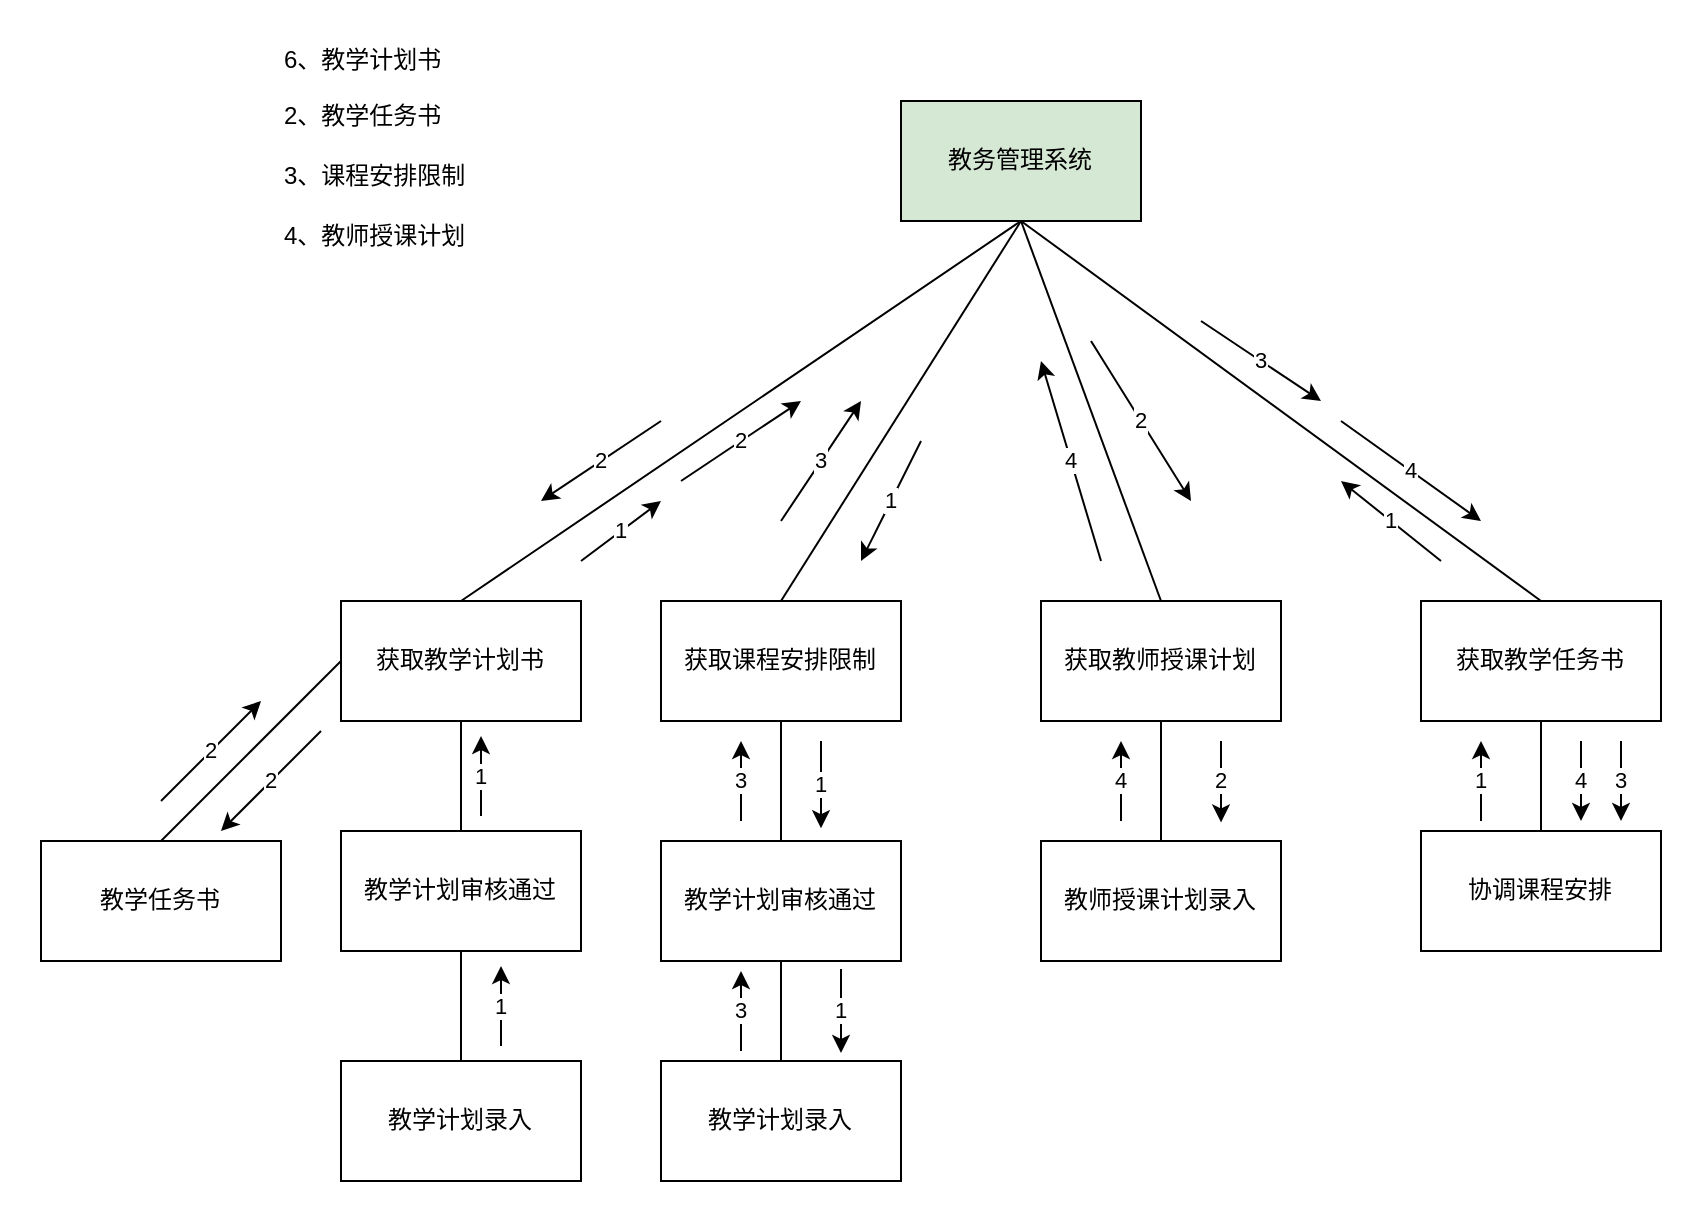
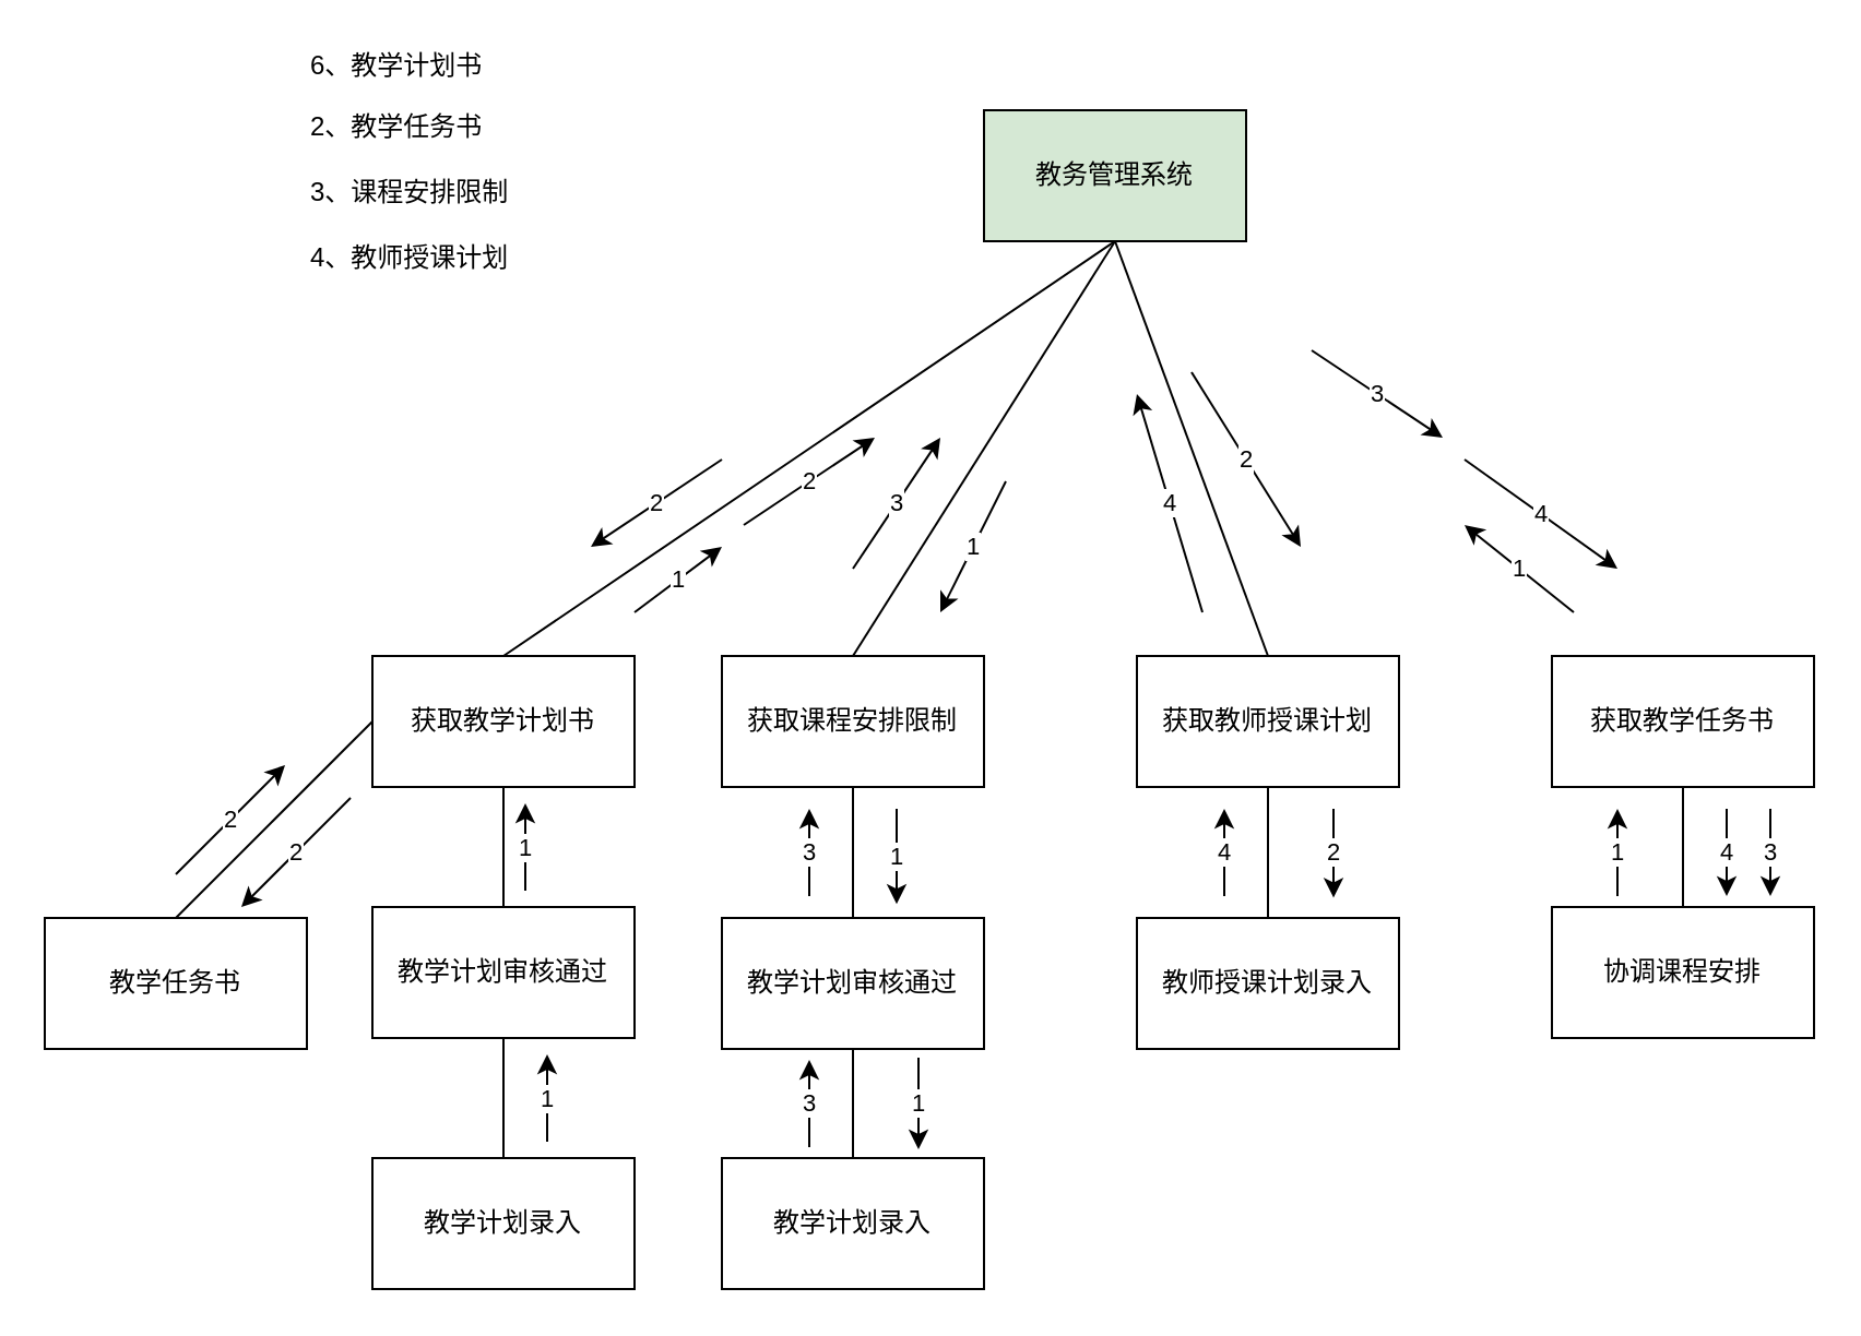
  <mxCell id="0" />
  <mxCell id="1" parent="0" />
  <mxCell id="2" style="edgeStyle=none;rounded=0;orthogonalLoop=1;jettySize=auto;html=1;exitX=0;exitY=0.5;exitDx=0;exitDy=0;entryX=0.5;entryY=0;entryDx=0;entryDy=0;endArrow=none;endFill=0;" edge="1" parent="1" source="6" target="9"><mxGeometry relative="1" as="geometry"><Array as="points"><mxPoint x="510" y="110" /></Array></mxGeometry></mxCell>
  <mxCell id="3" style="edgeStyle=none;rounded=0;orthogonalLoop=1;jettySize=auto;html=1;exitX=0.5;exitY=1;exitDx=0;exitDy=0;entryX=0.5;entryY=0;entryDx=0;entryDy=0;endArrow=none;endFill=0;" edge="1" parent="1" source="6" target="11"><mxGeometry relative="1" as="geometry" /></mxCell>
  <mxCell id="4" style="edgeStyle=none;rounded=0;orthogonalLoop=1;jettySize=auto;html=1;exitX=0.5;exitY=1;exitDx=0;exitDy=0;entryX=0.5;entryY=0;entryDx=0;entryDy=0;endArrow=none;endFill=0;" edge="1" parent="1" source="6" target="13"><mxGeometry relative="1" as="geometry" /></mxCell>
- <mxCell id="5" style="edgeStyle=none;rounded=0;orthogonalLoop=1;jettySize=auto;html=1;exitX=0.5;exitY=1;exitDx=0;exitDy=0;entryX=0.5;entryY=0;entryDx=0;entryDy=0;endArrow=none;endFill=0;" edge="1" parent="1" source="6" target="16"><mxGeometry relative="1" as="geometry" /></mxCell>
  <mxCell id="6" value="教务管理系统" style="rounded=0;whiteSpace=wrap;html=1;fillColor=#d5e8d4;" vertex="1" parent="1"><mxGeometry x="450" y="50" width="120" height="60" as="geometry" /></mxCell>
  <mxCell id="7" style="edgeStyle=none;rounded=0;orthogonalLoop=1;jettySize=auto;html=1;exitX=0;exitY=0.5;exitDx=0;exitDy=0;entryX=0.5;entryY=0;entryDx=0;entryDy=0;endArrow=none;endFill=0;" edge="1" parent="1" source="9" target="28"><mxGeometry relative="1" as="geometry" /></mxCell>
  <mxCell id="8" style="edgeStyle=none;rounded=0;orthogonalLoop=1;jettySize=auto;html=1;exitX=0.5;exitY=1;exitDx=0;exitDy=0;entryX=0.5;entryY=0;entryDx=0;entryDy=0;endArrow=none;endFill=0;" edge="1" parent="1" source="9" target="22"><mxGeometry relative="1" as="geometry" /></mxCell>
  <mxCell id="9" value="获取教学计划书" style="rounded=0;whiteSpace=wrap;html=1;" vertex="1" parent="1"><mxGeometry x="170" y="300" width="120" height="60" as="geometry" /></mxCell>
  <mxCell id="10" style="edgeStyle=none;rounded=0;orthogonalLoop=1;jettySize=auto;html=1;exitX=0.5;exitY=1;exitDx=0;exitDy=0;entryX=0.5;entryY=0;entryDx=0;entryDy=0;endArrow=none;endFill=0;" edge="1" parent="1" source="11" target="25"><mxGeometry relative="1" as="geometry" /></mxCell>
  <mxCell id="11" value="获取课程安排限制" style="rounded=0;whiteSpace=wrap;html=1;" vertex="1" parent="1"><mxGeometry x="330" y="300" width="120" height="60" as="geometry" /></mxCell>
  <mxCell id="12" style="edgeStyle=none;rounded=0;orthogonalLoop=1;jettySize=auto;html=1;exitX=0.5;exitY=1;exitDx=0;exitDy=0;endArrow=none;endFill=0;" edge="1" parent="1" source="13" target="24"><mxGeometry relative="1" as="geometry" /></mxCell>
  <mxCell id="13" value="获取教师授课计划" style="rounded=0;whiteSpace=wrap;html=1;" vertex="1" parent="1"><mxGeometry x="520" y="300" width="120" height="60" as="geometry" /></mxCell>
  <mxCell id="14" value="4" style="edgeStyle=none;rounded=0;orthogonalLoop=1;jettySize=auto;html=1;" edge="1" parent="1"><mxGeometry relative="1" as="geometry"><mxPoint x="790" y="370" as="sourcePoint" /><mxPoint x="790" y="410" as="targetPoint" /></mxGeometry></mxCell>
  <mxCell id="15" style="edgeStyle=none;rounded=0;orthogonalLoop=1;jettySize=auto;html=1;exitX=0.5;exitY=1;exitDx=0;exitDy=0;endArrow=none;endFill=0;" edge="1" parent="1" source="16" target="31"><mxGeometry relative="1" as="geometry" /></mxCell>
  <mxCell id="16" value="获取教学任务书" style="rounded=0;whiteSpace=wrap;html=1;" vertex="1" parent="1"><mxGeometry x="710" y="300" width="120" height="60" as="geometry" /></mxCell>
  <mxCell id="17" value="6、教学计划书" style="text;html=1;resizable=0;points=[];autosize=1;align=left;verticalAlign=top;spacingTop=-4;" vertex="1" parent="1"><mxGeometry x="140" y="20" width="90" height="20" as="geometry" /></mxCell>
  <mxCell id="18" value="2、教学任务书" style="text;html=1;resizable=0;points=[];autosize=1;align=left;verticalAlign=top;spacingTop=-4;" vertex="1" parent="1"><mxGeometry x="140" y="48" width="90" height="20" as="geometry" /></mxCell>
  <mxCell id="19" value="3、课程安排限制" style="text;html=1;resizable=0;points=[];autosize=1;align=left;verticalAlign=top;spacingTop=-4;" vertex="1" parent="1"><mxGeometry x="140" y="78" width="110" height="20" as="geometry" /></mxCell>
  <mxCell id="20" value="4、教师授课计划" style="text;html=1;resizable=0;points=[];autosize=1;align=left;verticalAlign=top;spacingTop=-4;" vertex="1" parent="1"><mxGeometry x="140" y="108" width="110" height="20" as="geometry" /></mxCell>
  <mxCell id="21" style="edgeStyle=none;rounded=0;orthogonalLoop=1;jettySize=auto;html=1;exitX=0.5;exitY=1;exitDx=0;exitDy=0;endArrow=none;endFill=0;" edge="1" parent="1" source="22" target="23"><mxGeometry relative="1" as="geometry" /></mxCell>
  <mxCell id="22" value="教学计划审核通过" style="rounded=0;whiteSpace=wrap;html=1;" vertex="1" parent="1"><mxGeometry x="170" y="415" width="120" height="60" as="geometry" /></mxCell>
  <mxCell id="23" value="教学计划录入" style="rounded=0;whiteSpace=wrap;html=1;" vertex="1" parent="1"><mxGeometry x="170" y="530" width="120" height="60" as="geometry" /></mxCell>
  <mxCell id="24" value="教师授课计划录入" style="rounded=0;whiteSpace=wrap;html=1;" vertex="1" parent="1"><mxGeometry x="520" y="420" width="120" height="60" as="geometry" /></mxCell>
  <mxCell id="25" value="教学计划审核通过" style="rounded=0;whiteSpace=wrap;html=1;" vertex="1" parent="1"><mxGeometry x="330" y="420" width="120" height="60" as="geometry" /></mxCell>
  <mxCell id="26" style="edgeStyle=none;rounded=0;orthogonalLoop=1;jettySize=auto;html=1;exitX=0.5;exitY=0;exitDx=0;exitDy=0;entryX=0.5;entryY=1;entryDx=0;entryDy=0;endArrow=none;endFill=0;" edge="1" parent="1" source="27" target="25"><mxGeometry relative="1" as="geometry" /></mxCell>
  <mxCell id="27" value="教学计划录入" style="rounded=0;whiteSpace=wrap;html=1;" vertex="1" parent="1"><mxGeometry x="330" y="530" width="120" height="60" as="geometry" /></mxCell>
  <mxCell id="28" value="教学任务书" style="rounded=0;whiteSpace=wrap;html=1;" vertex="1" parent="1"><mxGeometry x="20" y="420" width="120" height="60" as="geometry" /></mxCell>
  <mxCell id="29" value="1" style="edgeStyle=none;rounded=0;orthogonalLoop=1;jettySize=auto;html=1;" edge="1" parent="1"><mxGeometry relative="1" as="geometry"><mxPoint x="740" y="410" as="sourcePoint" /><mxPoint x="740" y="370" as="targetPoint" /></mxGeometry></mxCell>
  <mxCell id="30" style="edgeStyle=none;rounded=0;orthogonalLoop=1;jettySize=auto;html=1;endArrow=none;endFill=0;" edge="1" parent="1"><mxGeometry relative="1" as="geometry"><mxPoint x="800.2" y="410" as="targetPoint" /><mxPoint x="800" y="410" as="sourcePoint" /></mxGeometry></mxCell>
  <mxCell id="31" value="协调课程安排" style="rounded=0;whiteSpace=wrap;html=1;" vertex="1" parent="1"><mxGeometry x="710" y="415" width="120" height="60" as="geometry" /></mxCell>
  <mxCell id="32" value="2" style="endArrow=classic;html=1;" edge="1" parent="1"><mxGeometry width="50" height="50" relative="1" as="geometry"><mxPoint x="340" y="240" as="sourcePoint" /><mxPoint x="400" y="200" as="targetPoint" /></mxGeometry></mxCell>
  <mxCell id="33" value="2" style="endArrow=classic;html=1;" edge="1" parent="1"><mxGeometry width="50" height="50" relative="1" as="geometry"><mxPoint x="330" y="210" as="sourcePoint" /><mxPoint x="270" y="250" as="targetPoint" /></mxGeometry></mxCell>
  <mxCell id="34" value="2" style="endArrow=classic;html=1;" edge="1" parent="1"><mxGeometry width="50" height="50" relative="1" as="geometry"><mxPoint x="80" y="400" as="sourcePoint" /><mxPoint x="130" y="350" as="targetPoint" /></mxGeometry></mxCell>
  <mxCell id="35" value="2" style="endArrow=classic;html=1;" edge="1" parent="1"><mxGeometry width="50" height="50" relative="1" as="geometry"><mxPoint x="160" y="365" as="sourcePoint" /><mxPoint x="110" y="415" as="targetPoint" /></mxGeometry></mxCell>
  <mxCell id="36" value="3" style="endArrow=classic;html=1;" edge="1" parent="1"><mxGeometry width="50" height="50" relative="1" as="geometry"><mxPoint x="390" y="260" as="sourcePoint" /><mxPoint x="430" y="200" as="targetPoint" /></mxGeometry></mxCell>
  <mxCell id="37" value="1" style="endArrow=classic;html=1;" edge="1" parent="1"><mxGeometry width="50" height="50" relative="1" as="geometry"><mxPoint x="460" y="220" as="sourcePoint" /><mxPoint x="430" y="280" as="targetPoint" /></mxGeometry></mxCell>
  <mxCell id="38" value="4" style="endArrow=classic;html=1;" edge="1" parent="1"><mxGeometry width="50" height="50" relative="1" as="geometry"><mxPoint x="550" y="280" as="sourcePoint" /><mxPoint x="520" y="180" as="targetPoint" /></mxGeometry></mxCell>
  <mxCell id="39" value="2" style="endArrow=classic;html=1;" edge="1" parent="1"><mxGeometry width="50" height="50" relative="1" as="geometry"><mxPoint x="545" y="170" as="sourcePoint" /><mxPoint x="595" y="250" as="targetPoint" /></mxGeometry></mxCell>
  <mxCell id="40" value="4" style="endArrow=classic;html=1;" edge="1" parent="1"><mxGeometry width="50" height="50" relative="1" as="geometry"><mxPoint x="670" y="210" as="sourcePoint" /><mxPoint x="740" y="260" as="targetPoint" /></mxGeometry></mxCell>
  <mxCell id="41" value="3" style="endArrow=classic;html=1;" edge="1" parent="1"><mxGeometry width="50" height="50" relative="1" as="geometry"><mxPoint x="600" y="160" as="sourcePoint" /><mxPoint x="660" y="200" as="targetPoint" /></mxGeometry></mxCell>
  <mxCell id="42" value="1" style="endArrow=classic;html=1;" edge="1" parent="1"><mxGeometry width="50" height="50" relative="1" as="geometry"><mxPoint x="720" y="280" as="sourcePoint" /><mxPoint x="670" y="240" as="targetPoint" /></mxGeometry></mxCell>
  <mxCell id="43" value="1" style="endArrow=classic;html=1;" edge="1" parent="1"><mxGeometry width="50" height="50" relative="1" as="geometry"><mxPoint x="240" y="407.5" as="sourcePoint" /><mxPoint x="240" y="367.5" as="targetPoint" /><Array as="points"><mxPoint x="240" y="387.5" /></Array></mxGeometry></mxCell>
  <mxCell id="44" value="1" style="endArrow=classic;html=1;" edge="1" parent="1"><mxGeometry width="50" height="50" relative="1" as="geometry"><mxPoint x="250" y="522.5" as="sourcePoint" /><mxPoint x="250" y="482.5" as="targetPoint" /></mxGeometry></mxCell>
  <mxCell id="45" value="1" style="endArrow=classic;html=1;" edge="1" parent="1"><mxGeometry width="50" height="50" relative="1" as="geometry"><mxPoint x="290" y="280" as="sourcePoint" /><mxPoint x="330" y="250" as="targetPoint" /></mxGeometry></mxCell>
  <mxCell id="46" value="3" style="endArrow=classic;html=1;" edge="1" parent="1"><mxGeometry width="50" height="50" relative="1" as="geometry"><mxPoint x="370" y="410" as="sourcePoint" /><mxPoint x="370" y="370" as="targetPoint" /></mxGeometry></mxCell>
  <mxCell id="47" value="3" style="endArrow=classic;html=1;" edge="1" parent="1"><mxGeometry width="50" height="50" relative="1" as="geometry"><mxPoint x="370" y="525" as="sourcePoint" /><mxPoint x="370" y="485" as="targetPoint" /></mxGeometry></mxCell>
  <mxCell id="48" value="1" style="endArrow=classic;html=1;" edge="1" parent="1"><mxGeometry width="50" height="50" relative="1" as="geometry"><mxPoint x="410" y="370" as="sourcePoint" /><mxPoint x="410" y="413.6" as="targetPoint" /></mxGeometry></mxCell>
  <mxCell id="49" value="1" style="endArrow=classic;html=1;" edge="1" parent="1"><mxGeometry width="50" height="50" relative="1" as="geometry"><mxPoint x="420" y="484" as="sourcePoint" /><mxPoint x="420" y="526" as="targetPoint" /></mxGeometry></mxCell>
  <mxCell id="50" value="4" style="endArrow=classic;html=1;" edge="1" parent="1"><mxGeometry width="50" height="50" relative="1" as="geometry"><mxPoint x="560" y="410" as="sourcePoint" /><mxPoint x="560" y="370" as="targetPoint" /></mxGeometry></mxCell>
  <mxCell id="51" value="2" style="endArrow=classic;html=1;" edge="1" parent="1"><mxGeometry width="50" height="50" relative="1" as="geometry"><mxPoint x="610" y="370" as="sourcePoint" /><mxPoint x="610" y="410.69" as="targetPoint" /></mxGeometry></mxCell>
  <mxCell id="52" value="3" style="edgeStyle=none;rounded=0;orthogonalLoop=1;jettySize=auto;html=1;" edge="1" parent="1"><mxGeometry relative="1" as="geometry"><mxPoint x="810" y="370" as="sourcePoint" /><mxPoint x="810" y="410" as="targetPoint" /></mxGeometry></mxCell>
